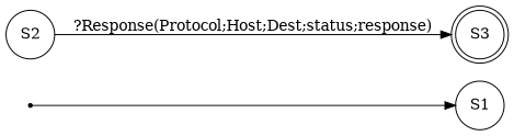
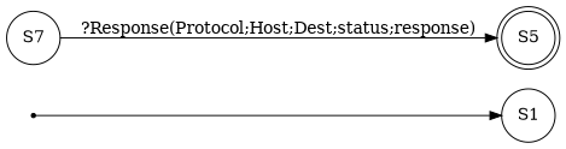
  digraph {
    rankdir=LR
    node [shape=circle]
    S00 [shape=point]
    n2 [label=S1]
-   n3 [label=S2]
-   n4 [label=S3 shape=doublecircle]
+   n3 [label=S7]
+   n4 [label=S5 shape=doublecircle]
    S00 -> n2
    n3 -> n4 [label="?Response(Protocol;Host;Dest;status;response)"]
  }
